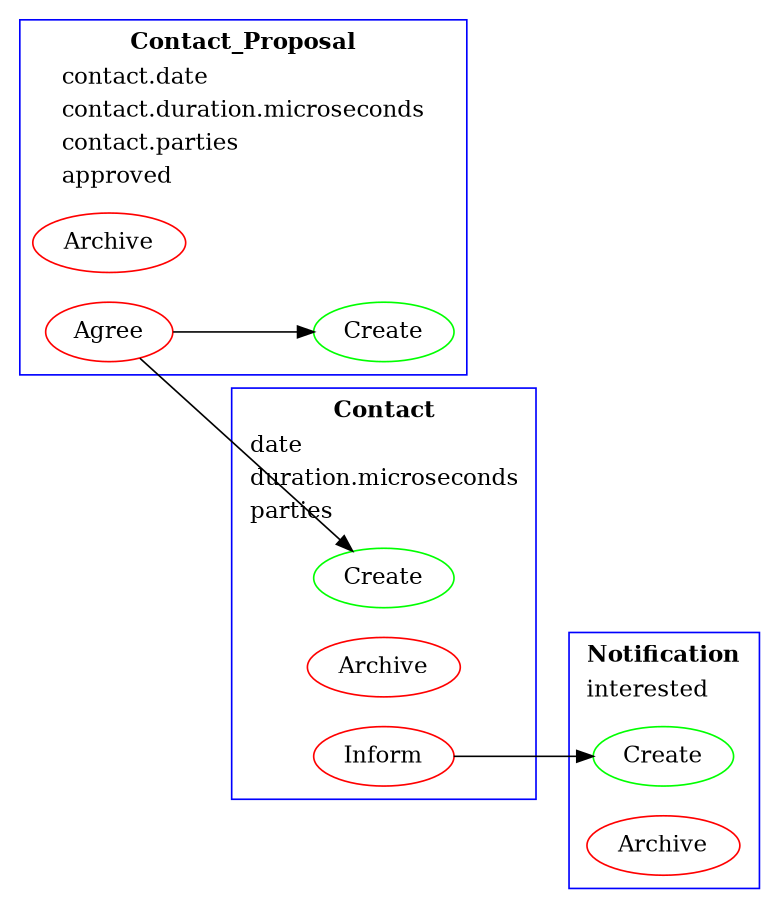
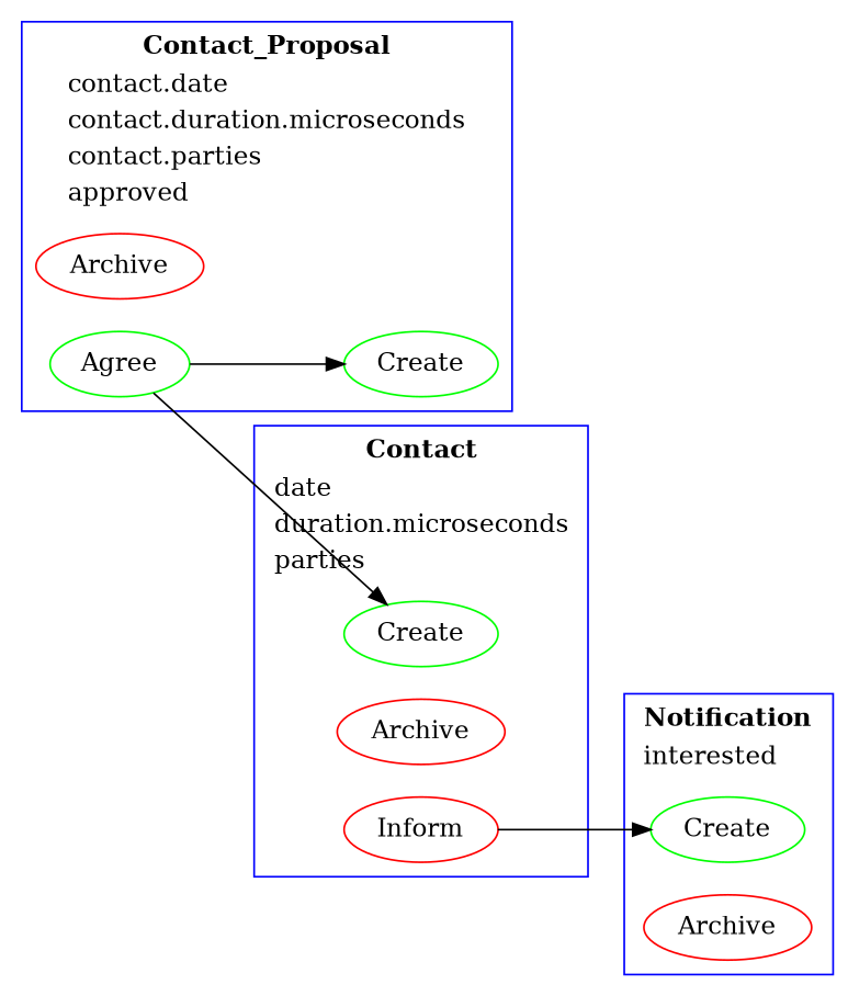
  digraph {
    compound=true
    rankdir=LR
    node [color=red]
    n1 [color=green label=Create]
    n2 [label=Archive]
    n3 [label=Inform]
    n4 [color=green label=Create]
    n5 [label=Archive]
-   n6 [label=Agree]
+   n6 [color=green label=Agree]
    n7 [color=green label=Create]
    n8 [label=Archive]
    subgraph cluster_1 {
      color=blue
      label=<<table align = "left" border="0" cellborder="0" cellspacing="1"> <tr><td align="center"><b>Contact</b></td></tr><tr><td align="left">date</td></tr>  <tr><td align="left">duration.microseconds</td></tr>  <tr><td align="left">parties</td></tr>  </table>>
      n1
      n2
      n3
    }
    subgraph cluster_2 {
      color=blue
      label=<<table align = "left" border="0" cellborder="0" cellspacing="1"> <tr><td align="center"><b>Contact_Proposal</b></td></tr><tr><td align="left">contact.date</td></tr>  <tr><td align="left">contact.duration.microseconds</td></tr>  <tr><td align="left">contact.parties</td></tr>  <tr><td align="left">approved</td></tr>  </table>>
      n4
      n5
      n6
    }
    subgraph cluster_3 {
      color=blue
      label=<<table align = "left" border="0" cellborder="0" cellspacing="1"> <tr><td align="center"><b>Notification</b></td></tr><tr><td align="left">interested</td></tr>  </table>>
      n7
      n8
    }
    n3 -> n7
    n6 -> n1
    n6 -> n4
  }
